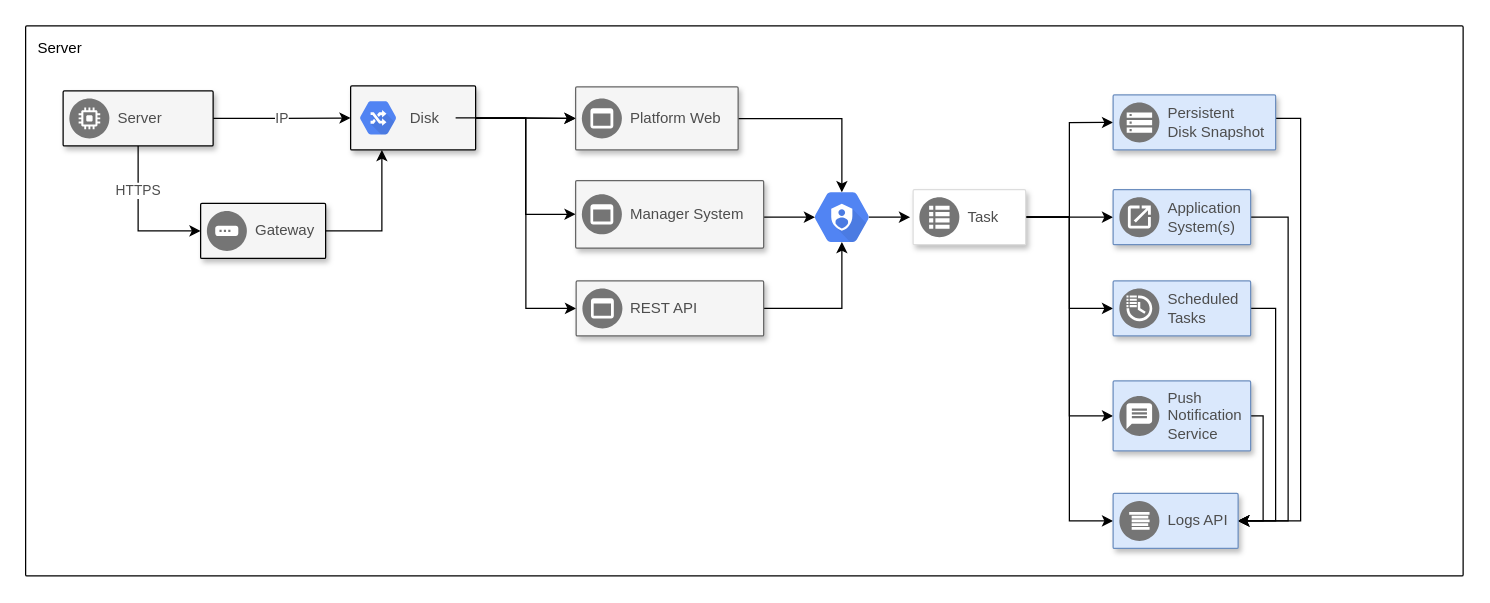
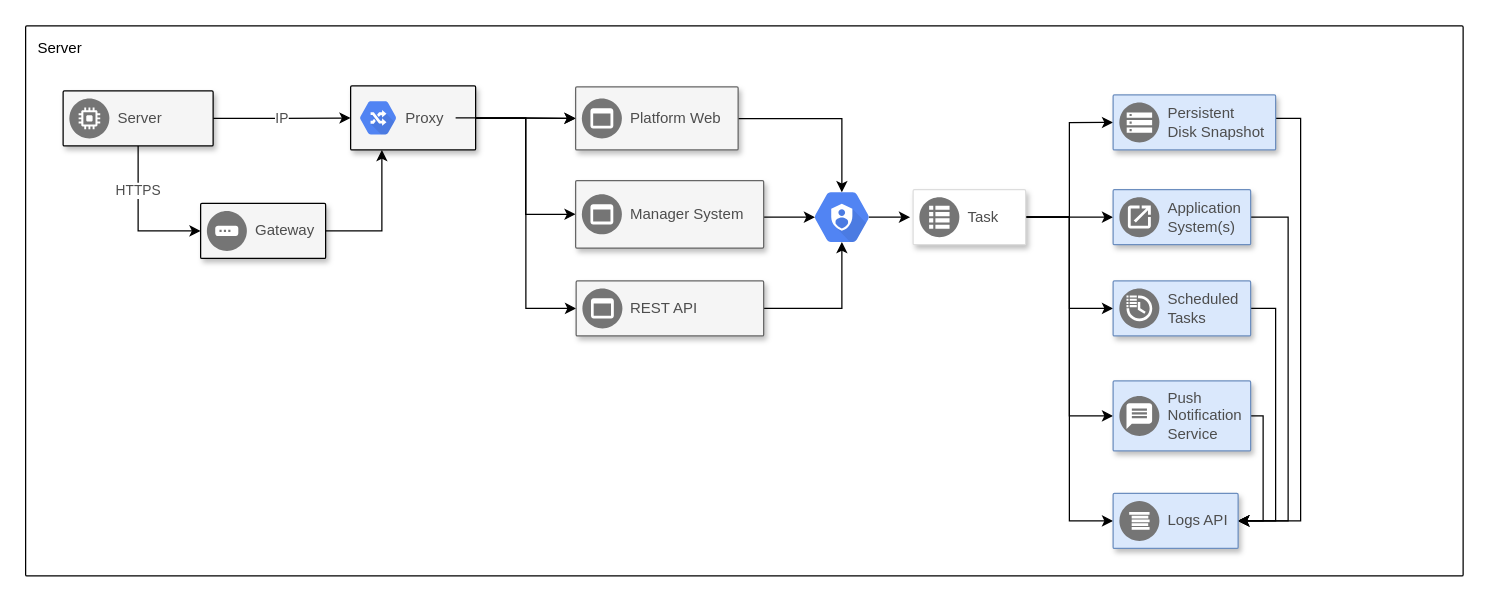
  <mxCell id="0" />
  <mxCell id="1" parent="0" />
  <mxCell id="2" value="Server" style="sketch=0;points=[[0,0,0],[0.25,0,0],[0.5,0,0],[0.75,0,0],[1,0,0],[1,0.25,0],[1,0.5,0],[1,0.75,0],[1,1,0],[0.75,1,0],[0.5,1,0],[0.25,1,0],[0,1,0],[0,0.75,0],[0,0.5,0],[0,0.25,0]];rounded=1;absoluteArcSize=1;arcSize=2;html=1;shadow=0;dashed=0;fontSize=12;align=left;verticalAlign=top;spacing=10;spacingTop=-4;" parent="1" vertex="1"><mxGeometry x="20" y="20" width="1150" height="440" as="geometry" /></mxCell>
  <mxCell id="3" style="edgeStyle=orthogonalEdgeStyle;rounded=0;orthogonalLoop=1;jettySize=auto;html=1;entryX=0;entryY=0.5;entryDx=0;entryDy=0;fontColor=#4D4D4D;" parent="1" source="6" target="34" edge="1"><mxGeometry relative="1" as="geometry"><mxPoint x="410" y="94" as="targetPoint" /></mxGeometry></mxCell>
  <mxCell id="4" style="edgeStyle=orthogonalEdgeStyle;rounded=0;orthogonalLoop=1;jettySize=auto;html=1;entryX=0;entryY=0.5;entryDx=0;entryDy=0;fontColor=#4D4D4D;" parent="1" source="6" target="37" edge="1"><mxGeometry relative="1" as="geometry" /></mxCell>
  <mxCell id="5" style="edgeStyle=orthogonalEdgeStyle;rounded=0;orthogonalLoop=1;jettySize=auto;html=1;entryX=0;entryY=0.5;entryDx=0;entryDy=0;fontColor=#4D4D4D;" parent="1" source="6" target="40" edge="1"><mxGeometry relative="1" as="geometry"><mxPoint x="380" y="236" as="targetPoint" /></mxGeometry></mxCell>
  <mxCell id="6" value="" style="shadow=1;strokeWidth=1;rounded=1;absoluteArcSize=1;arcSize=2;fillColor=#F5F5F5;" parent="1" vertex="1"><mxGeometry x="280" y="68" width="100" height="51.25" as="geometry" /></mxCell>
  <mxCell id="7" style="edgeStyle=orthogonalEdgeStyle;rounded=0;orthogonalLoop=1;jettySize=auto;html=1;entryX=0;entryY=0.5;entryDx=0;entryDy=0;fontColor=#4D4D4D;" parent="1" source="12" target="22" edge="1"><mxGeometry relative="1" as="geometry" /></mxCell>
  <mxCell id="8" style="edgeStyle=orthogonalEdgeStyle;rounded=0;orthogonalLoop=1;jettySize=auto;html=1;entryX=0;entryY=0.5;entryDx=0;entryDy=0;fontColor=#4D4D4D;" parent="1" source="12" target="25" edge="1"><mxGeometry relative="1" as="geometry" /></mxCell>
  <mxCell id="9" style="edgeStyle=orthogonalEdgeStyle;rounded=0;orthogonalLoop=1;jettySize=auto;html=1;entryX=0;entryY=0.5;entryDx=0;entryDy=0;fontColor=#4D4D4D;" parent="1" source="12" target="31" edge="1"><mxGeometry relative="1" as="geometry" /></mxCell>
  <mxCell id="10" style="edgeStyle=orthogonalEdgeStyle;rounded=0;orthogonalLoop=1;jettySize=auto;html=1;entryX=0;entryY=0.5;entryDx=0;entryDy=0;fontColor=#4D4D4D;" parent="1" source="12" target="44" edge="1"><mxGeometry relative="1" as="geometry" /></mxCell>
  <mxCell id="11" style="edgeStyle=orthogonalEdgeStyle;rounded=0;orthogonalLoop=1;jettySize=auto;html=1;entryX=0;entryY=0.5;entryDx=0;entryDy=0;fontColor=#4D4D4D;" parent="1" source="12" target="28" edge="1"><mxGeometry relative="1" as="geometry" /></mxCell>
  <mxCell id="12" value="" style="strokeColor=#dddddd;shadow=1;strokeWidth=1;rounded=1;absoluteArcSize=1;arcSize=2;fillColor=default;gradientColor=none;fontColor=#4D4D4D;" parent="1" vertex="1"><mxGeometry x="730" y="151" width="90" height="44" as="geometry" /></mxCell>
  <mxCell id="13" value="Task" style="sketch=0;dashed=0;connectable=0;html=1;fillColor=#757575;strokeColor=none;shape=mxgraph.gcp2.task_queues;part=1;labelPosition=right;verticalLabelPosition=middle;align=left;verticalAlign=middle;spacingLeft=5;fontSize=12;fontColor=#4D4D4D;" parent="12" vertex="1"><mxGeometry y="0.5" width="32" height="32" relative="1" as="geometry"><mxPoint x="5" y="-16" as="offset" /></mxGeometry></mxCell>
  <mxCell id="14" value="IP" style="edgeStyle=orthogonalEdgeStyle;rounded=0;orthogonalLoop=1;jettySize=auto;html=1;fontColor=#4D4D4D;" parent="1" source="16" target="6" edge="1"><mxGeometry relative="1" as="geometry" /></mxCell>
  <mxCell id="15" value="HTTPS" style="edgeStyle=orthogonalEdgeStyle;rounded=0;orthogonalLoop=1;jettySize=auto;html=1;entryX=0;entryY=0.5;entryDx=0;entryDy=0;fontColor=#4D4D4D;" parent="1" source="16" target="19" edge="1"><mxGeometry x="-0.39" relative="1" as="geometry"><mxPoint as="offset" /></mxGeometry></mxCell>
  <mxCell id="16" value="" style="shadow=1;strokeWidth=1;rounded=1;absoluteArcSize=1;arcSize=2;fontColor=#4D4D4D;fillColor=#F5F5F5;" parent="1" vertex="1"><mxGeometry x="50" y="72" width="120" height="44" as="geometry" /></mxCell>
  <mxCell id="17" value="Server" style="sketch=0;dashed=0;connectable=0;html=1;fillColor=#757575;strokeColor=none;shape=mxgraph.gcp2.dedicated_game_server;part=1;labelPosition=right;verticalLabelPosition=middle;align=left;verticalAlign=middle;spacingLeft=5;fontSize=12;fontColor=#4D4D4D;" parent="16" vertex="1"><mxGeometry y="0.5" width="32" height="32" relative="1" as="geometry"><mxPoint x="5" y="-16" as="offset" /></mxGeometry></mxCell>
  <mxCell id="18" style="edgeStyle=orthogonalEdgeStyle;rounded=0;orthogonalLoop=1;jettySize=auto;html=1;entryX=0.25;entryY=1;entryDx=0;entryDy=0;fontColor=#4D4D4D;" parent="1" source="19" target="6" edge="1"><mxGeometry relative="1" as="geometry" /></mxCell>
  <mxCell id="19" value="" style="shadow=1;strokeWidth=1;rounded=1;absoluteArcSize=1;arcSize=2;fontColor=#4D4D4D;fillColor=#F5F5F5;" parent="1" vertex="1"><mxGeometry x="160" y="162" width="100" height="44" as="geometry" /></mxCell>
  <mxCell id="20" value="Gateway" style="sketch=0;dashed=0;connectable=0;html=1;fillColor=#757575;strokeColor=none;shape=mxgraph.gcp2.gateway;part=1;labelPosition=right;verticalLabelPosition=middle;align=left;verticalAlign=middle;spacingLeft=5;fontSize=12;fontColor=#4D4D4D;" parent="19" vertex="1"><mxGeometry y="0.5" width="32" height="32" relative="1" as="geometry"><mxPoint x="5" y="-16" as="offset" /></mxGeometry></mxCell>
  <mxCell id="21" style="edgeStyle=orthogonalEdgeStyle;rounded=0;orthogonalLoop=1;jettySize=auto;html=1;entryX=1;entryY=0.5;entryDx=0;entryDy=0;fontColor=#4D4D4D;" parent="1" source="22" target="44" edge="1"><mxGeometry relative="1" as="geometry"><mxPoint x="1040" y="424" as="targetPoint" /><Array as="points"><mxPoint x="1030" y="173" /><mxPoint x="1030" y="416" /></Array></mxGeometry></mxCell>
  <mxCell id="22" value="" style="strokeColor=#6c8ebf;shadow=1;strokeWidth=1;rounded=1;absoluteArcSize=1;arcSize=2;fillColor=#dae8fc;fontColor=#4D4D4D;" parent="1" vertex="1"><mxGeometry x="890" y="151" width="110" height="44" as="geometry" /></mxCell>
  <mxCell id="23" value="Application&#10;System(s)" style="sketch=0;dashed=0;connectable=0;html=1;fillColor=#757575;strokeColor=none;shape=mxgraph.gcp2.application_system;part=1;labelPosition=right;verticalLabelPosition=middle;align=left;verticalAlign=middle;spacingLeft=5;fontSize=12;fontColor=#4D4D4D;" parent="22" vertex="1"><mxGeometry y="0.5" width="32" height="32" relative="1" as="geometry"><mxPoint x="5" y="-16" as="offset" /></mxGeometry></mxCell>
  <mxCell id="24" style="edgeStyle=orthogonalEdgeStyle;rounded=0;orthogonalLoop=1;jettySize=auto;html=1;entryX=1;entryY=0.5;entryDx=0;entryDy=0;fontColor=#4D4D4D;" parent="1" source="25" target="44" edge="1"><mxGeometry relative="1" as="geometry"><mxPoint x="1030" y="274" as="targetPoint" /><Array as="points"><mxPoint x="1020" y="246" /><mxPoint x="1020" y="416" /></Array></mxGeometry></mxCell>
  <mxCell id="25" value="" style="strokeColor=#6c8ebf;shadow=1;strokeWidth=1;rounded=1;absoluteArcSize=1;arcSize=2;fillColor=#dae8fc;fontColor=#4D4D4D;" parent="1" vertex="1"><mxGeometry x="890" y="224" width="110" height="44" as="geometry" /></mxCell>
  <mxCell id="26" value="Scheduled&#10;Tasks" style="sketch=0;dashed=0;connectable=0;html=1;fillColor=#757575;strokeColor=none;shape=mxgraph.gcp2.scheduled_tasks;part=1;labelPosition=right;verticalLabelPosition=middle;align=left;verticalAlign=middle;spacingLeft=5;fontSize=12;fontColor=#4D4D4D;" parent="25" vertex="1"><mxGeometry y="0.5" width="32" height="32" relative="1" as="geometry"><mxPoint x="5" y="-16" as="offset" /></mxGeometry></mxCell>
  <mxCell id="27" style="edgeStyle=orthogonalEdgeStyle;rounded=0;orthogonalLoop=1;jettySize=auto;html=1;entryX=1;entryY=0.5;entryDx=0;entryDy=0;fontColor=#4D4D4D;" parent="1" source="28" target="44" edge="1"><mxGeometry relative="1" as="geometry"><Array as="points"><mxPoint x="1040" y="94" /><mxPoint x="1040" y="416" /></Array></mxGeometry></mxCell>
  <mxCell id="28" value="" style="strokeColor=#6c8ebf;shadow=1;strokeWidth=1;rounded=1;absoluteArcSize=1;arcSize=2;fillColor=#dae8fc;fontColor=#4D4D4D;" parent="1" vertex="1"><mxGeometry x="890" y="75.25" width="130" height="44" as="geometry" /></mxCell>
  <mxCell id="29" value="Persistent&#10;Disk Snapshot" style="sketch=0;dashed=0;connectable=0;html=1;fillColor=#757575;strokeColor=none;shape=mxgraph.gcp2.persistent_disk_snapshot;part=1;labelPosition=right;verticalLabelPosition=middle;align=left;verticalAlign=middle;spacingLeft=5;fontSize=12;fontColor=#4D4D4D;" parent="28" vertex="1"><mxGeometry y="0.5" width="32" height="32" relative="1" as="geometry"><mxPoint x="5" y="-16" as="offset" /></mxGeometry></mxCell>
  <mxCell id="30" style="edgeStyle=orthogonalEdgeStyle;rounded=0;orthogonalLoop=1;jettySize=auto;html=1;entryX=1;entryY=0.5;entryDx=0;entryDy=0;fontColor=#4D4D4D;" parent="1" source="31" target="44" edge="1"><mxGeometry relative="1" as="geometry"><Array as="points"><mxPoint x="1010" y="332" /><mxPoint x="1010" y="416" /></Array></mxGeometry></mxCell>
  <mxCell id="31" value="" style="strokeColor=#6c8ebf;shadow=1;strokeWidth=1;rounded=1;absoluteArcSize=1;arcSize=2;fillColor=#dae8fc;fontColor=#4D4D4D;" parent="1" vertex="1"><mxGeometry x="890" y="304" width="110" height="56" as="geometry" /></mxCell>
  <mxCell id="32" value="Push&#10;Notification&#10;Service" style="sketch=0;dashed=0;connectable=0;html=1;fillColor=#757575;strokeColor=none;shape=mxgraph.gcp2.push_notification_service;part=1;labelPosition=right;verticalLabelPosition=middle;align=left;verticalAlign=middle;spacingLeft=5;fontSize=12;fontColor=#4D4D4D;" parent="31" vertex="1"><mxGeometry y="0.5" width="32" height="32" relative="1" as="geometry"><mxPoint x="5" y="-16" as="offset" /></mxGeometry></mxCell>
  <mxCell id="33" style="edgeStyle=orthogonalEdgeStyle;rounded=0;orthogonalLoop=1;jettySize=auto;html=1;entryX=0.5;entryY=0.16;entryDx=0;entryDy=0;entryPerimeter=0;fontColor=#4D4D4D;" parent="1" source="34" target="43" edge="1"><mxGeometry relative="1" as="geometry" /></mxCell>
  <mxCell id="34" value="" style="shadow=1;strokeWidth=1;rounded=1;absoluteArcSize=1;arcSize=2;fillColor=#f5f5f5;strokeColor=#666666;fontColor=#4D4D4D;" parent="1" vertex="1"><mxGeometry x="460" y="68.75" width="130" height="50.5" as="geometry" /></mxCell>
  <mxCell id="35" value="Platform Web" style="sketch=0;dashed=0;connectable=0;html=1;fillColor=#757575;strokeColor=none;shape=mxgraph.gcp2.frontend_platform_services;part=1;labelPosition=right;verticalLabelPosition=middle;align=left;verticalAlign=middle;spacingLeft=5;fontSize=12;fontColor=#4D4D4D;" parent="34" vertex="1"><mxGeometry y="0.5" width="32" height="32" relative="1" as="geometry"><mxPoint x="5" y="-16" as="offset" /></mxGeometry></mxCell>
  <mxCell id="36" style="edgeStyle=orthogonalEdgeStyle;rounded=0;orthogonalLoop=1;jettySize=auto;html=1;entryX=0.175;entryY=0.5;entryDx=0;entryDy=0;entryPerimeter=0;fontColor=#4D4D4D;" parent="1" source="37" target="43" edge="1"><mxGeometry relative="1" as="geometry"><mxPoint x="642" y="173" as="targetPoint" /><Array as="points"><mxPoint x="620" y="173" /><mxPoint x="620" y="173" /></Array></mxGeometry></mxCell>
  <mxCell id="37" value="" style="shadow=1;strokeWidth=1;rounded=1;absoluteArcSize=1;arcSize=2;fillColor=#f5f5f5;strokeColor=#666666;fontColor=#4D4D4D;" parent="1" vertex="1"><mxGeometry x="460" y="143.75" width="150.42" height="54" as="geometry" /></mxCell>
  <mxCell id="38" value="Manager System" style="sketch=0;dashed=0;connectable=0;html=1;fillColor=#757575;strokeColor=none;shape=mxgraph.gcp2.frontend_platform_services;part=1;labelPosition=right;verticalLabelPosition=middle;align=left;verticalAlign=middle;spacingLeft=5;fontSize=12;fontColor=#4D4D4D;" parent="37" vertex="1"><mxGeometry y="0.5" width="32" height="32" relative="1" as="geometry"><mxPoint x="5" y="-16" as="offset" /></mxGeometry></mxCell>
  <mxCell id="39" style="edgeStyle=orthogonalEdgeStyle;rounded=0;orthogonalLoop=1;jettySize=auto;html=1;entryX=0.5;entryY=0.84;entryDx=0;entryDy=0;entryPerimeter=0;fontColor=#4D4D4D;" parent="1" source="40" target="43" edge="1"><mxGeometry relative="1" as="geometry" /></mxCell>
  <mxCell id="40" value="" style="shadow=1;strokeWidth=1;rounded=1;absoluteArcSize=1;arcSize=2;fillColor=#f5f5f5;strokeColor=#666666;fontColor=#4D4D4D;" parent="1" vertex="1"><mxGeometry x="460.42" y="224" width="150" height="44" as="geometry" /></mxCell>
  <mxCell id="41" value="REST API" style="sketch=0;dashed=0;connectable=0;html=1;fillColor=#757575;strokeColor=none;shape=mxgraph.gcp2.frontend_platform_services;part=1;labelPosition=right;verticalLabelPosition=middle;align=left;verticalAlign=middle;spacingLeft=5;fontSize=12;fontColor=#4D4D4D;" parent="40" vertex="1"><mxGeometry y="0.5" width="32" height="32" relative="1" as="geometry"><mxPoint x="5" y="-16" as="offset" /></mxGeometry></mxCell>
  <mxCell id="42" style="edgeStyle=orthogonalEdgeStyle;rounded=0;orthogonalLoop=1;jettySize=auto;html=1;entryX=-0.027;entryY=0.497;entryDx=0;entryDy=0;entryPerimeter=0;exitX=0.825;exitY=0.5;exitDx=0;exitDy=0;exitPerimeter=0;fontColor=#4D4D4D;" parent="1" source="43" target="12" edge="1"><mxGeometry relative="1" as="geometry" /></mxCell>
  <mxCell id="43" value="" style="sketch=0;html=1;fillColor=#5184F3;strokeColor=none;verticalAlign=top;labelPosition=center;verticalLabelPosition=bottom;align=center;spacingTop=-6;fontSize=11;fontStyle=1;shape=mxgraph.gcp2.hexIcon;prIcon=cloud_iam;fontColor=#4D4D4D;" parent="1" vertex="1"><mxGeometry x="640" y="143.75" width="66" height="58.5" as="geometry" /></mxCell>
  <mxCell id="44" value="" style="strokeColor=#6c8ebf;shadow=1;strokeWidth=1;rounded=1;absoluteArcSize=1;arcSize=2;fillColor=#dae8fc;fontColor=#4D4D4D;" parent="1" vertex="1"><mxGeometry x="890" y="394" width="100" height="44" as="geometry" /></mxCell>
  <mxCell id="45" value="Logs API" style="sketch=0;dashed=0;connectable=0;html=1;fillColor=#757575;strokeColor=none;shape=mxgraph.gcp2.logs_api;part=1;labelPosition=right;verticalLabelPosition=middle;align=left;verticalAlign=middle;spacingLeft=5;fontSize=12;fontColor=#4D4D4D;" parent="44" vertex="1"><mxGeometry y="0.5" width="32" height="32" relative="1" as="geometry"><mxPoint x="5" y="-16" as="offset" /></mxGeometry></mxCell>
  <mxCell id="46" value="" style="sketch=0;dashed=0;connectable=0;html=1;fillColor=#5184F3;strokeColor=none;shape=mxgraph.gcp2.hexIcon;prIcon=cloud_routes;part=1;labelPosition=right;verticalLabelPosition=middle;align=left;verticalAlign=middle;spacingLeft=5;fontSize=12;fontColor=#4D4D4D;" parent="1" vertex="1"><mxGeometry x="280" y="74.13" width="44" height="39" as="geometry" /></mxCell>
  <mxCell id="47" value="" style="edgeStyle=orthogonalEdgeStyle;rounded=0;orthogonalLoop=1;jettySize=auto;html=1;fontColor=#4D4D4D;" edge="1" parent="1" source="48" target="34"><mxGeometry relative="1" as="geometry" /></mxCell>
- <mxCell id="48" value="&lt;span style=&quot;text-align: left&quot;&gt;Disk&lt;/span&gt;" style="text;html=1;align=center;verticalAlign=middle;resizable=0;points=[];autosize=1;strokeColor=none;fillColor=none;fontColor=#4D4D4D;" parent="1" vertex="1"><mxGeometry x="314" y="83.63" width="50" height="20" as="geometry" /></mxCell>
+ <mxCell id="48" value="&lt;span style=&quot;text-align: left&quot;&gt;Proxy&lt;/span&gt;" style="text;html=1;align=center;verticalAlign=middle;resizable=0;points=[];autosize=1;strokeColor=none;fillColor=none;fontColor=#4D4D4D;" parent="1" vertex="1"><mxGeometry x="314" y="83.63" width="50" height="20" as="geometry" /></mxCell>
